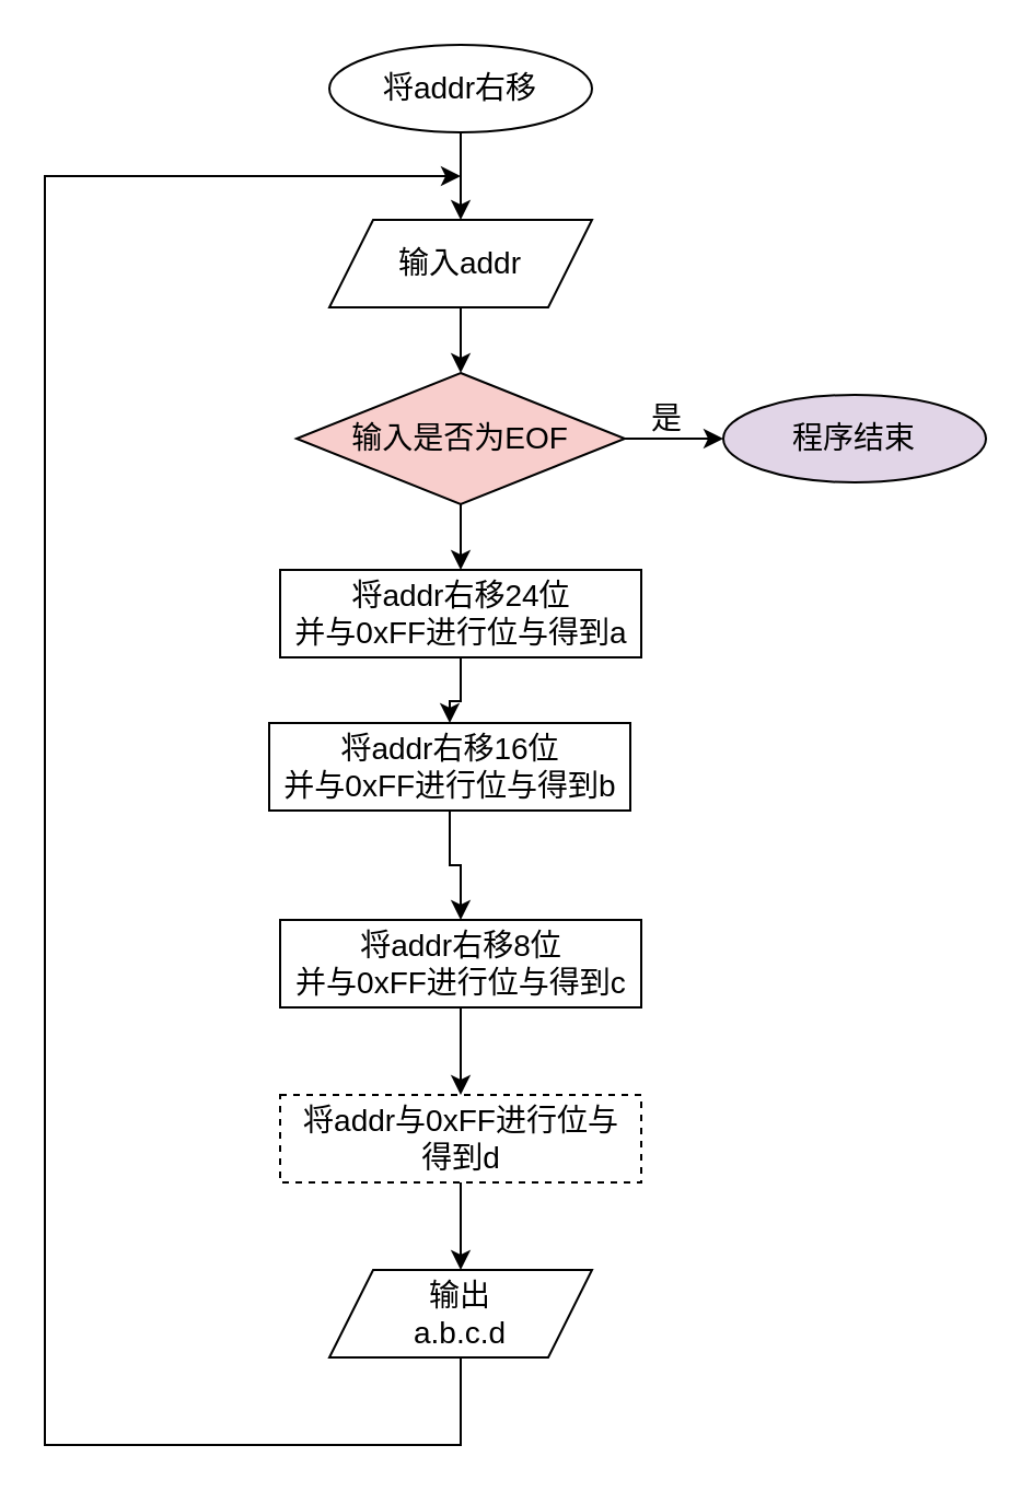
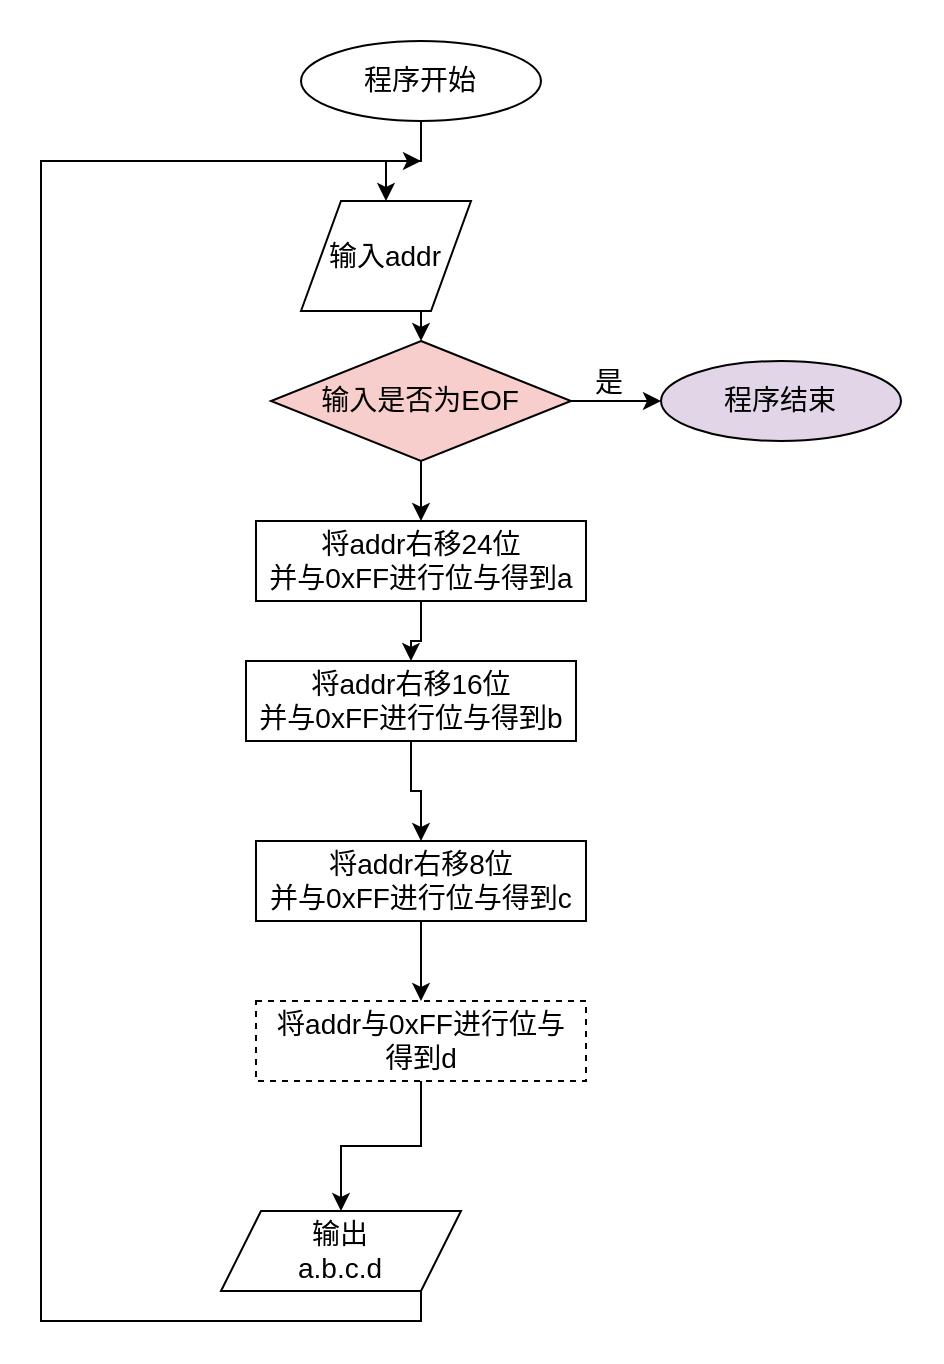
  <mxCell id="0" />
  <mxCell id="1" parent="0" />
  <mxCell id="2" style="edgeStyle=orthogonalEdgeStyle;rounded=0;orthogonalLoop=1;jettySize=auto;html=1;exitX=0.5;exitY=1;exitDx=0;exitDy=0;entryX=0.5;entryY=0;entryDx=0;entryDy=0;" parent="1" source="3" target="5" edge="1"><mxGeometry relative="1" as="geometry" /></mxCell>
- <mxCell id="3" value="&lt;font style=&quot;font-size: 14px;&quot;&gt;将addr右移&lt;/font&gt;" style="ellipse;whiteSpace=wrap;html=1;" parent="1" vertex="1"><mxGeometry x="150" y="20" width="120" height="40" as="geometry" /></mxCell>
+ <mxCell id="3" value="&lt;font style=&quot;font-size: 14px;&quot;&gt;程序开始&lt;/font&gt;" style="ellipse;whiteSpace=wrap;html=1;" parent="1" vertex="1"><mxGeometry x="150" y="20" width="120" height="40" as="geometry" /></mxCell>
  <mxCell id="4" style="edgeStyle=orthogonalEdgeStyle;rounded=0;orthogonalLoop=1;jettySize=auto;html=1;exitX=0.5;exitY=1;exitDx=0;exitDy=0;entryX=0.5;entryY=0;entryDx=0;entryDy=0;" parent="1" source="5" target="9" edge="1"><mxGeometry relative="1" as="geometry" /></mxCell>
- <mxCell id="5" value="&lt;font style=&quot;font-size: 14px;&quot;&gt;输入addr&lt;/font&gt;" style="shape=parallelogram;perimeter=parallelogramPerimeter;whiteSpace=wrap;html=1;fixedSize=1;" parent="1" vertex="1"><mxGeometry x="150" y="100" width="120" height="40" as="geometry" /></mxCell>
+ <mxCell id="5" value="&lt;font style=&quot;font-size: 14px;&quot;&gt;输入addr&lt;/font&gt;" style="shape=parallelogram;perimeter=parallelogramPerimeter;whiteSpace=wrap;html=1;fixedSize=1;" parent="1" vertex="1"><mxGeometry x="150" y="100" width="85" height="55" as="geometry" /></mxCell>
  <mxCell id="6" style="edgeStyle=orthogonalEdgeStyle;rounded=0;orthogonalLoop=1;jettySize=auto;html=1;entryX=0;entryY=0.5;entryDx=0;entryDy=0;" parent="1" source="9" target="10" edge="1"><mxGeometry relative="1" as="geometry" /></mxCell>
  <mxCell id="7" value="&lt;font style=&quot;font-size: 14px;&quot;&gt;是&lt;/font&gt;" style="edgeLabel;html=1;align=center;verticalAlign=middle;resizable=0;points=[];fontFamily=Helvetica;fontSize=11;fontColor=default;labelBackgroundColor=default;fillColor=none;gradientColor=none;" parent="6" vertex="1" connectable="0"><mxGeometry x="-0.178" y="3" relative="1" as="geometry"><mxPoint y="-7" as="offset" /></mxGeometry></mxCell>
  <mxCell id="8" style="edgeStyle=orthogonalEdgeStyle;rounded=0;orthogonalLoop=1;jettySize=auto;html=1;exitX=0.5;exitY=1;exitDx=0;exitDy=0;entryX=0.5;entryY=0;entryDx=0;entryDy=0;" edge="1" parent="1" source="9" target="14"><mxGeometry relative="1" as="geometry" /></mxCell>
  <mxCell id="9" value="&lt;font style=&quot;font-size: 14px;&quot;&gt;输入是否为EOF&lt;/font&gt;" style="rhombus;whiteSpace=wrap;html=1;fillColor=#f8cecc;" parent="1" vertex="1"><mxGeometry x="135" y="170" width="150" height="60" as="geometry" /></mxCell>
  <mxCell id="10" value="&lt;font style=&quot;font-size: 14px;&quot;&gt;程序结束&lt;/font&gt;" style="ellipse;whiteSpace=wrap;html=1;fillColor=#e1d5e7;" parent="1" vertex="1"><mxGeometry x="330" y="180" width="120" height="40" as="geometry" /></mxCell>
  <mxCell id="11" style="edgeStyle=orthogonalEdgeStyle;rounded=0;orthogonalLoop=1;jettySize=auto;html=1;exitX=0.5;exitY=1;exitDx=0;exitDy=0;fontFamily=Helvetica;fontSize=11;fontColor=default;labelBackgroundColor=default;resizable=0;" parent="1" source="12" edge="1"><mxGeometry relative="1" as="geometry"><mxPoint x="210" y="80" as="targetPoint" /><Array as="points"><mxPoint x="210" y="660" /><mxPoint x="20" y="660" /><mxPoint x="20" y="80" /></Array></mxGeometry></mxCell>
- <mxCell id="12" value="输出&lt;br&gt;a.b.c.d" style="shape=parallelogram;perimeter=parallelogramPerimeter;whiteSpace=wrap;html=1;fixedSize=1;align=center;verticalAlign=middle;fontFamily=Helvetica;fontSize=14;fontColor=default;labelBackgroundColor=default;resizable=1;fillColor=none;gradientColor=none;movable=1;rotatable=1;deletable=1;editable=1;locked=0;connectable=1;" parent="1" vertex="1"><mxGeometry x="150" y="580" width="120" height="40" as="geometry" /></mxCell>
+ <mxCell id="12" value="输出&lt;br&gt;a.b.c.d" style="shape=parallelogram;perimeter=parallelogramPerimeter;whiteSpace=wrap;html=1;fixedSize=1;align=center;verticalAlign=middle;fontFamily=Helvetica;fontSize=14;fontColor=default;labelBackgroundColor=default;resizable=1;fillColor=none;gradientColor=none;movable=1;rotatable=1;deletable=1;editable=1;locked=0;connectable=1;" parent="1" vertex="1"><mxGeometry x="110" y="605" width="120" height="40" as="geometry" /></mxCell>
  <mxCell id="13" value="" style="edgeStyle=orthogonalEdgeStyle;rounded=0;orthogonalLoop=1;jettySize=auto;html=1;" edge="1" parent="1" source="14" target="16"><mxGeometry relative="1" as="geometry" /></mxCell>
  <mxCell id="14" value="&lt;font style=&quot;font-size: 14px;&quot;&gt;将addr右移24位&lt;br&gt;并与0xFF进行位与得到a&lt;/font&gt;" style="rounded=0;whiteSpace=wrap;html=1;" vertex="1" parent="1"><mxGeometry x="127.5" y="260" width="165" height="40" as="geometry" /></mxCell>
  <mxCell id="15" value="" style="edgeStyle=orthogonalEdgeStyle;rounded=0;orthogonalLoop=1;jettySize=auto;html=1;" edge="1" parent="1" source="16" target="18"><mxGeometry relative="1" as="geometry" /></mxCell>
  <mxCell id="16" value="&lt;font style=&quot;font-size: 14px;&quot;&gt;将addr右移16位&lt;br&gt;并与0xFF进行位与得到b&lt;/font&gt;" style="rounded=0;whiteSpace=wrap;html=1;" vertex="1" parent="1"><mxGeometry x="122.5" y="330" width="165" height="40" as="geometry" /></mxCell>
  <mxCell id="17" value="" style="edgeStyle=orthogonalEdgeStyle;rounded=0;orthogonalLoop=1;jettySize=auto;html=1;" edge="1" parent="1" source="18" target="20"><mxGeometry relative="1" as="geometry" /></mxCell>
  <mxCell id="18" value="&lt;font style=&quot;font-size: 14px;&quot;&gt;将addr右移8位&lt;br&gt;并与0xFF进行位与得到c&lt;/font&gt;" style="rounded=0;whiteSpace=wrap;html=1;" vertex="1" parent="1"><mxGeometry x="127.5" y="420" width="165" height="40" as="geometry" /></mxCell>
  <mxCell id="19" value="" style="edgeStyle=orthogonalEdgeStyle;rounded=0;orthogonalLoop=1;jettySize=auto;html=1;" edge="1" parent="1" source="20" target="12"><mxGeometry relative="1" as="geometry" /></mxCell>
  <mxCell id="20" value="&lt;font style=&quot;font-size: 14px;&quot;&gt;将addr与0xFF进行位与&lt;br&gt;得到d&lt;/font&gt;" style="rounded=0;whiteSpace=wrap;html=1;dashed=1;" vertex="1" parent="1"><mxGeometry x="127.5" y="500" width="165" height="40" as="geometry" /></mxCell>
